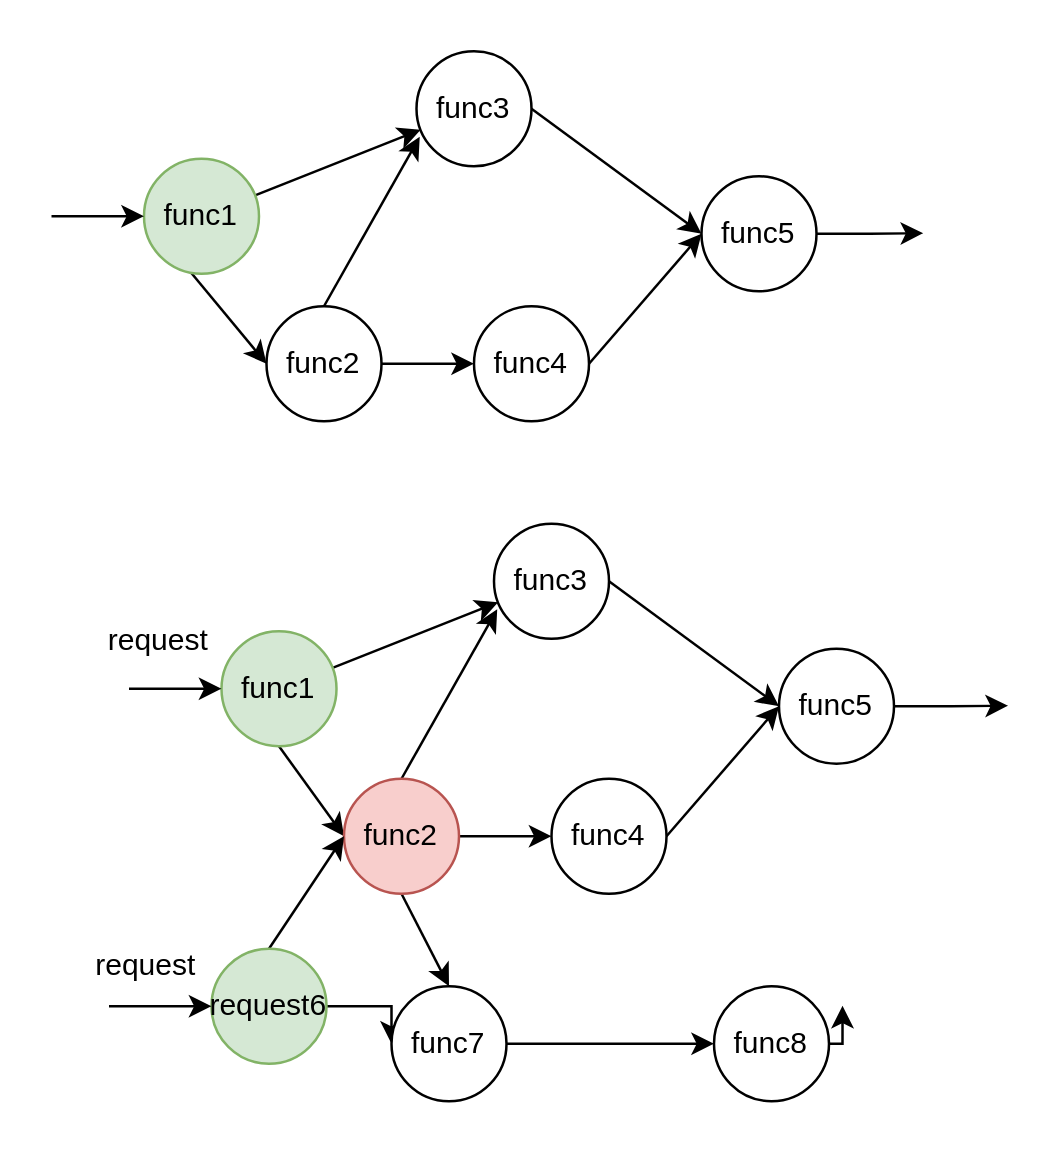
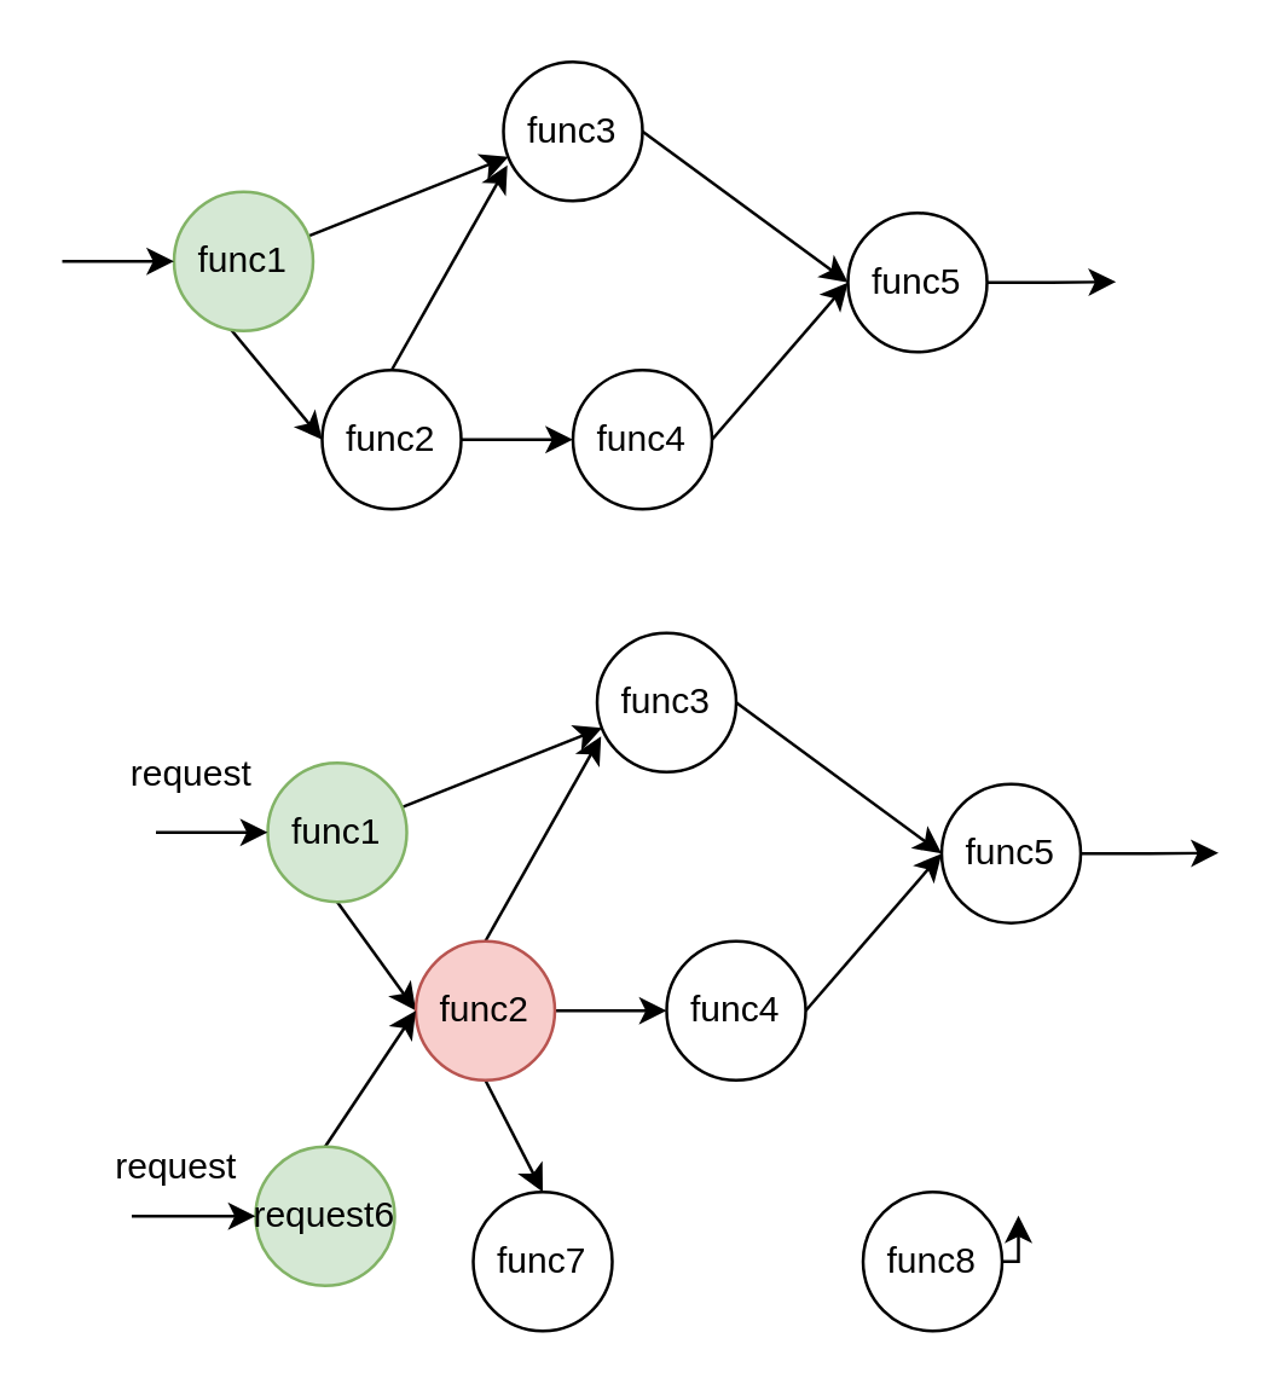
  <mxCell id="0" />
  <mxCell id="1" parent="0" />
  <mxCell id="2" style="rounded=0;orthogonalLoop=1;jettySize=auto;html=1;exitX=0.374;exitY=0.948;exitDx=0;exitDy=0;entryX=0;entryY=0.5;entryDx=0;entryDy=0;exitPerimeter=0;" edge="1" parent="1" source="4" target="7"><mxGeometry relative="1" as="geometry" /></mxCell>
  <mxCell id="3" style="rounded=0;orthogonalLoop=1;jettySize=auto;html=1;" edge="1" parent="1" source="4" target="9"><mxGeometry relative="1" as="geometry" /></mxCell>
  <mxCell id="4" value="func1" style="ellipse;whiteSpace=wrap;html=1;aspect=fixed;fillColor=#d5e8d4;strokeColor=#82b366;" vertex="1" parent="1"><mxGeometry x="57" y="63" width="46" height="46" as="geometry" /></mxCell>
  <mxCell id="5" style="rounded=0;orthogonalLoop=1;jettySize=auto;html=1;exitX=1;exitY=0.5;exitDx=0;exitDy=0;entryX=0;entryY=0.5;entryDx=0;entryDy=0;" edge="1" parent="1" source="7" target="11"><mxGeometry relative="1" as="geometry" /></mxCell>
  <mxCell id="6" style="rounded=0;orthogonalLoop=1;jettySize=auto;html=1;exitX=0.5;exitY=0;exitDx=0;exitDy=0;entryX=0.028;entryY=0.743;entryDx=0;entryDy=0;entryPerimeter=0;" edge="1" parent="1" source="7" target="9"><mxGeometry relative="1" as="geometry" /></mxCell>
  <mxCell id="7" value="func2" style="ellipse;whiteSpace=wrap;html=1;aspect=fixed;" vertex="1" parent="1"><mxGeometry x="106" y="122" width="46" height="46" as="geometry" /></mxCell>
  <mxCell id="8" style="rounded=0;orthogonalLoop=1;jettySize=auto;html=1;exitX=1;exitY=0.5;exitDx=0;exitDy=0;entryX=0;entryY=0.5;entryDx=0;entryDy=0;" edge="1" parent="1" source="9" target="13"><mxGeometry relative="1" as="geometry" /></mxCell>
  <mxCell id="9" value="func3" style="ellipse;whiteSpace=wrap;html=1;aspect=fixed;" vertex="1" parent="1"><mxGeometry x="166" y="20" width="46" height="46" as="geometry" /></mxCell>
  <mxCell id="10" style="rounded=0;orthogonalLoop=1;jettySize=auto;html=1;exitX=1;exitY=0.5;exitDx=0;exitDy=0;entryX=0;entryY=0.5;entryDx=0;entryDy=0;" edge="1" parent="1" source="11" target="13"><mxGeometry relative="1" as="geometry" /></mxCell>
  <mxCell id="11" value="func4" style="ellipse;whiteSpace=wrap;html=1;aspect=fixed;" vertex="1" parent="1"><mxGeometry x="189" y="122" width="46" height="46" as="geometry" /></mxCell>
  <mxCell id="12" style="edgeStyle=orthogonalEdgeStyle;rounded=0;orthogonalLoop=1;jettySize=auto;html=1;exitX=1;exitY=0.5;exitDx=0;exitDy=0;" edge="1" parent="1" source="13"><mxGeometry relative="1" as="geometry"><mxPoint x="368.69" y="92.793" as="targetPoint" /></mxGeometry></mxCell>
  <mxCell id="13" value="func5" style="ellipse;whiteSpace=wrap;html=1;aspect=fixed;" vertex="1" parent="1"><mxGeometry x="280" y="70" width="46" height="46" as="geometry" /></mxCell>
  <mxCell id="14" value="" style="endArrow=classic;html=1;rounded=0;entryX=0;entryY=0.5;entryDx=0;entryDy=0;" edge="1" parent="1" target="4"><mxGeometry width="50" height="50" relative="1" as="geometry"><mxPoint x="20" y="86" as="sourcePoint" /><mxPoint x="30" y="92" as="targetPoint" /></mxGeometry></mxCell>
  <mxCell id="15" style="rounded=0;orthogonalLoop=1;jettySize=auto;html=1;exitX=0.5;exitY=1;exitDx=0;exitDy=0;entryX=0;entryY=0.5;entryDx=0;entryDy=0;" edge="1" parent="1" source="17" target="21"><mxGeometry relative="1" as="geometry" /></mxCell>
  <mxCell id="16" style="rounded=0;orthogonalLoop=1;jettySize=auto;html=1;" edge="1" parent="1" source="17" target="23"><mxGeometry relative="1" as="geometry" /></mxCell>
  <mxCell id="17" value="func1" style="ellipse;whiteSpace=wrap;html=1;aspect=fixed;fillColor=#d5e8d4;strokeColor=#82b366;" vertex="1" parent="1"><mxGeometry x="88" y="252" width="46" height="46" as="geometry" /></mxCell>
  <mxCell id="18" style="rounded=0;orthogonalLoop=1;jettySize=auto;html=1;exitX=1;exitY=0.5;exitDx=0;exitDy=0;entryX=0;entryY=0.5;entryDx=0;entryDy=0;" edge="1" parent="1" source="21" target="25"><mxGeometry relative="1" as="geometry" /></mxCell>
  <mxCell id="19" style="rounded=0;orthogonalLoop=1;jettySize=auto;html=1;exitX=0.5;exitY=0;exitDx=0;exitDy=0;entryX=0.028;entryY=0.743;entryDx=0;entryDy=0;entryPerimeter=0;" edge="1" parent="1" source="21" target="23"><mxGeometry relative="1" as="geometry" /></mxCell>
  <mxCell id="20" style="rounded=0;orthogonalLoop=1;jettySize=auto;html=1;exitX=0.5;exitY=1;exitDx=0;exitDy=0;entryX=0.5;entryY=0;entryDx=0;entryDy=0;" edge="1" parent="1" source="21" target="33"><mxGeometry relative="1" as="geometry" /></mxCell>
  <mxCell id="21" value="func2" style="ellipse;whiteSpace=wrap;html=1;aspect=fixed;fillColor=#f8cecc;strokeColor=#b85450;" vertex="1" parent="1"><mxGeometry x="137" y="311" width="46" height="46" as="geometry" /></mxCell>
  <mxCell id="22" style="rounded=0;orthogonalLoop=1;jettySize=auto;html=1;exitX=1;exitY=0.5;exitDx=0;exitDy=0;entryX=0;entryY=0.5;entryDx=0;entryDy=0;" edge="1" parent="1" source="23" target="27"><mxGeometry relative="1" as="geometry" /></mxCell>
  <mxCell id="23" value="func3" style="ellipse;whiteSpace=wrap;html=1;aspect=fixed;" vertex="1" parent="1"><mxGeometry x="197" y="209" width="46" height="46" as="geometry" /></mxCell>
  <mxCell id="24" style="rounded=0;orthogonalLoop=1;jettySize=auto;html=1;exitX=1;exitY=0.5;exitDx=0;exitDy=0;entryX=0;entryY=0.5;entryDx=0;entryDy=0;" edge="1" parent="1" source="25" target="27"><mxGeometry relative="1" as="geometry" /></mxCell>
  <mxCell id="25" value="func4" style="ellipse;whiteSpace=wrap;html=1;aspect=fixed;" vertex="1" parent="1"><mxGeometry x="220" y="311" width="46" height="46" as="geometry" /></mxCell>
  <mxCell id="26" style="edgeStyle=orthogonalEdgeStyle;rounded=0;orthogonalLoop=1;jettySize=auto;html=1;exitX=1;exitY=0.5;exitDx=0;exitDy=0;" edge="1" parent="1" source="27"><mxGeometry relative="1" as="geometry"><mxPoint x="402.621" y="281.793" as="targetPoint" /></mxGeometry></mxCell>
  <mxCell id="27" value="func5" style="ellipse;whiteSpace=wrap;html=1;aspect=fixed;" vertex="1" parent="1"><mxGeometry x="311" y="259" width="46" height="46" as="geometry" /></mxCell>
  <mxCell id="28" value="" style="endArrow=classic;html=1;rounded=0;entryX=0;entryY=0.5;entryDx=0;entryDy=0;" edge="1" parent="1" target="17"><mxGeometry width="50" height="50" relative="1" as="geometry"><mxPoint x="51" y="275" as="sourcePoint" /><mxPoint x="61" y="281" as="targetPoint" /></mxGeometry></mxCell>
  <mxCell id="29" style="rounded=0;orthogonalLoop=1;jettySize=auto;html=1;exitX=0.5;exitY=0;exitDx=0;exitDy=0;entryX=0;entryY=0.5;entryDx=0;entryDy=0;" edge="1" parent="1" source="31" target="21"><mxGeometry relative="1" as="geometry" /></mxCell>
- <mxCell id="30" style="edgeStyle=orthogonalEdgeStyle;rounded=0;orthogonalLoop=1;jettySize=auto;html=1;exitX=1;exitY=0.5;exitDx=0;exitDy=0;entryX=0;entryY=0.5;entryDx=0;entryDy=0;" edge="1" parent="1" source="31" target="33"><mxGeometry relative="1" as="geometry" /></mxCell>
  <mxCell id="31" value="request6" style="ellipse;whiteSpace=wrap;html=1;aspect=fixed;fillColor=#d5e8d4;strokeColor=#82b366;" vertex="1" parent="1"><mxGeometry x="84" y="379" width="46" height="46" as="geometry" /></mxCell>
- <mxCell id="32" style="edgeStyle=orthogonalEdgeStyle;rounded=0;orthogonalLoop=1;jettySize=auto;html=1;exitX=1;exitY=0.5;exitDx=0;exitDy=0;entryX=0;entryY=0.5;entryDx=0;entryDy=0;" edge="1" parent="1" source="33" target="35"><mxGeometry relative="1" as="geometry" /></mxCell>
  <mxCell id="33" value="func7" style="ellipse;whiteSpace=wrap;html=1;aspect=fixed;" vertex="1" parent="1"><mxGeometry x="156" y="394" width="46" height="46" as="geometry" /></mxCell>
  <mxCell id="34" style="edgeStyle=orthogonalEdgeStyle;rounded=0;orthogonalLoop=1;jettySize=auto;html=1;exitX=1;exitY=0.5;exitDx=0;exitDy=0;" edge="1" parent="1" source="35"><mxGeometry relative="1" as="geometry"><mxPoint x="336.414" y="401.793" as="targetPoint" /></mxGeometry></mxCell>
  <mxCell id="35" value="func8" style="ellipse;whiteSpace=wrap;html=1;aspect=fixed;" vertex="1" parent="1"><mxGeometry x="285" y="394" width="46" height="46" as="geometry" /></mxCell>
  <mxCell id="36" value="" style="endArrow=classic;html=1;rounded=0;entryX=0;entryY=0.5;entryDx=0;entryDy=0;" edge="1" parent="1" target="31"><mxGeometry width="50" height="50" relative="1" as="geometry"><mxPoint x="43" y="402" as="sourcePoint" /><mxPoint x="99" y="477" as="targetPoint" /></mxGeometry></mxCell>
  <mxCell id="37" value="request" style="text;html=1;strokeColor=none;fillColor=none;align=center;verticalAlign=middle;whiteSpace=wrap;rounded=0;" vertex="1" parent="1"><mxGeometry x="33" y="241" width="60" height="30" as="geometry" /></mxCell>
  <mxCell id="38" value="request" style="text;html=1;strokeColor=none;fillColor=none;align=center;verticalAlign=middle;whiteSpace=wrap;rounded=0;" vertex="1" parent="1"><mxGeometry x="28" y="371" width="60" height="30" as="geometry" /></mxCell>
